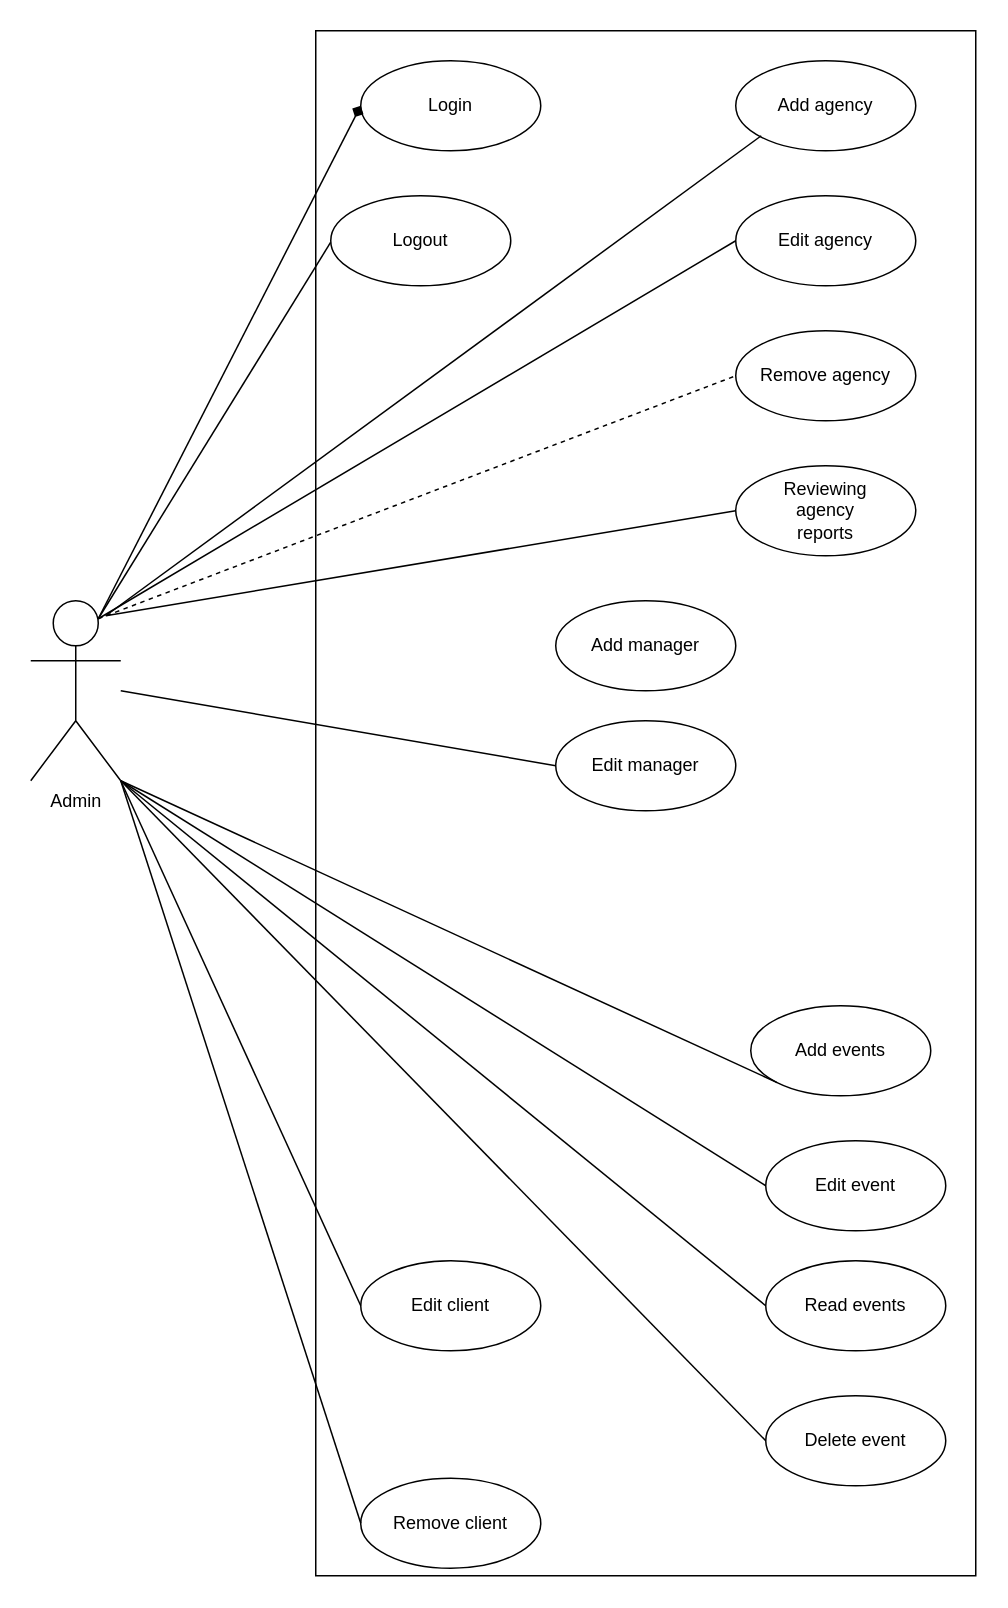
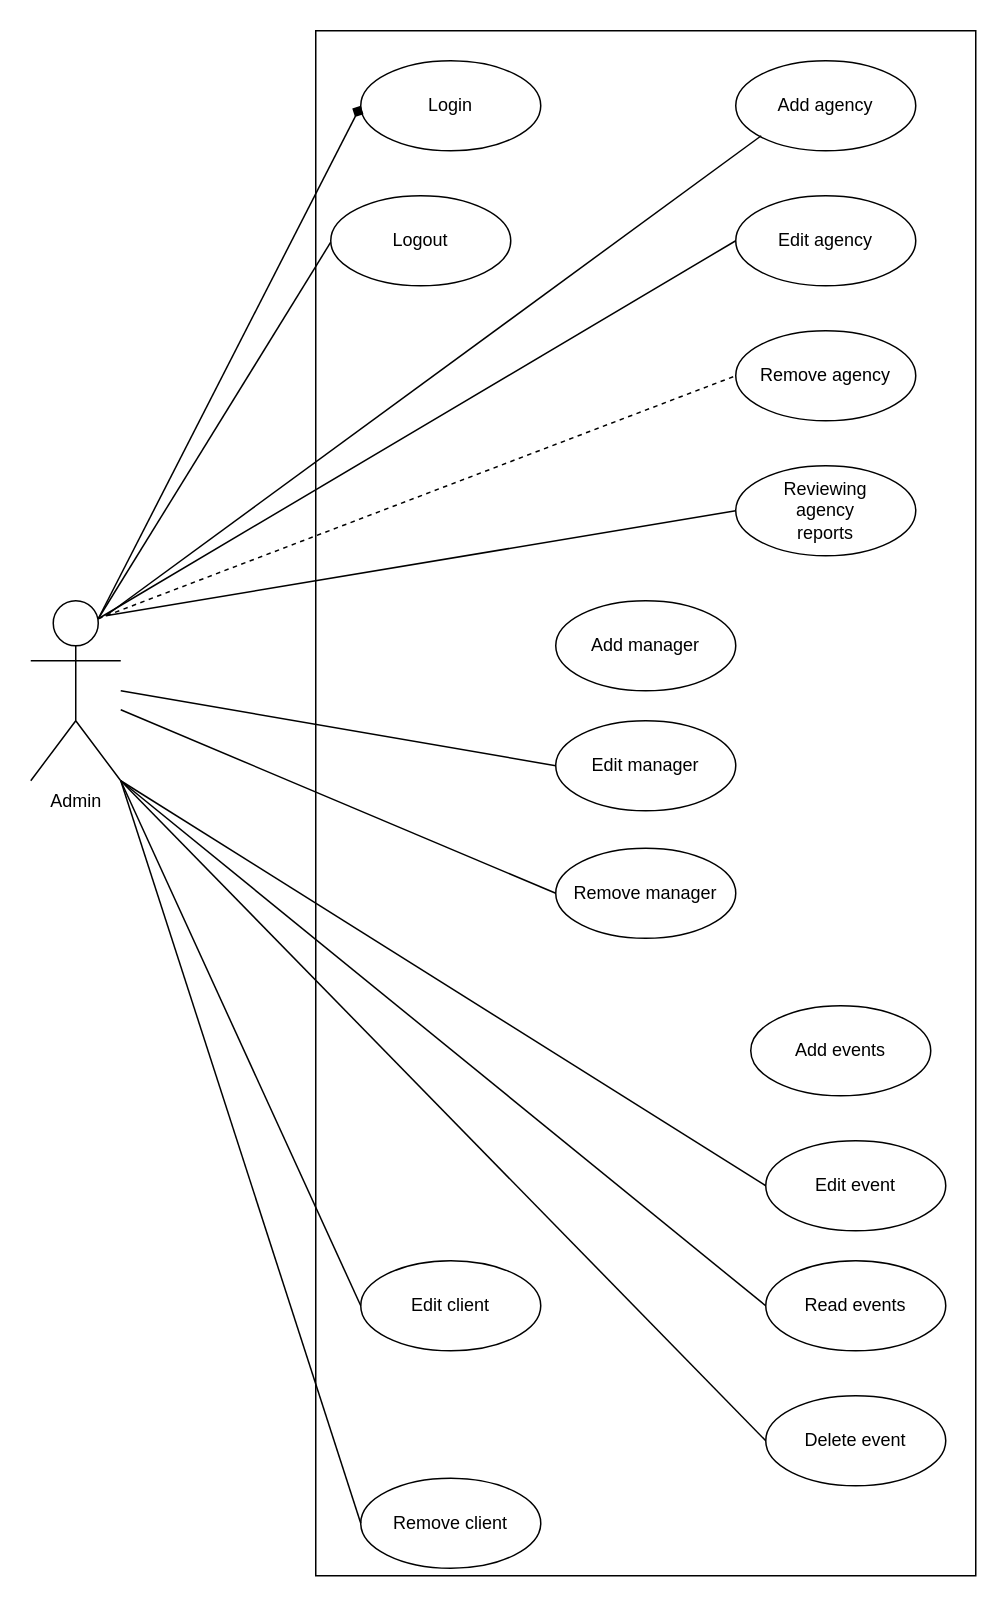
  <mxCell id="0" />
  <mxCell id="1" parent="0" />
  <mxCell id="2" value="" style="rounded=0;whiteSpace=wrap;html=1;" parent="1" vertex="1"><mxGeometry x="210" y="20" width="440" height="1030" as="geometry" /></mxCell>
  <mxCell id="3" value="Admin" style="shape=umlActor;verticalLabelPosition=bottom;verticalAlign=top;html=1;outlineConnect=0;" parent="1" vertex="1"><mxGeometry x="20" y="400" width="60" height="120" as="geometry" /></mxCell>
  <mxCell id="4" value="Login" style="ellipse;whiteSpace=wrap;html=1;" parent="1" vertex="1"><mxGeometry x="240" y="40" width="120" height="60" as="geometry" /></mxCell>
  <mxCell id="5" value="Logout" style="ellipse;whiteSpace=wrap;html=1;" parent="1" vertex="1"><mxGeometry x="220" y="130" width="120" height="60" as="geometry" /></mxCell>
  <mxCell id="6" value="Reviewing &lt;br&gt;agency&lt;br&gt;reports" style="ellipse;whiteSpace=wrap;html=1;" parent="1" vertex="1"><mxGeometry x="490" y="310" width="120" height="60" as="geometry" /></mxCell>
  <mxCell id="7" value="Read events" style="ellipse;whiteSpace=wrap;html=1;" parent="1" vertex="1"><mxGeometry x="510" y="840" width="120" height="60" as="geometry" /></mxCell>
  <mxCell id="8" value="Add events" style="ellipse;whiteSpace=wrap;html=1;" parent="1" vertex="1"><mxGeometry x="500" y="670" width="120" height="60" as="geometry" /></mxCell>
  <mxCell id="9" value="Edit event" style="ellipse;whiteSpace=wrap;html=1;" parent="1" vertex="1"><mxGeometry x="510" y="760" width="120" height="60" as="geometry" /></mxCell>
  <mxCell id="10" value="Delete event" style="ellipse;whiteSpace=wrap;html=1;" parent="1" vertex="1"><mxGeometry x="510" y="930" width="120" height="60" as="geometry" /></mxCell>
  <mxCell id="11" value="" style="endArrow=diamond;html=1;entryX=0;entryY=0.5;entryDx=0;entryDy=0;exitX=0.75;exitY=0.1;exitDx=0;exitDy=0;exitPerimeter=0;" parent="1" source="3" target="4" edge="1"><mxGeometry width="50" height="50" relative="1" as="geometry"><mxPoint x="130" y="330" as="sourcePoint" /><mxPoint x="180" y="520" as="targetPoint" /></mxGeometry></mxCell>
  <mxCell id="12" value="" style="endArrow=none;html=1;exitX=0.75;exitY=0.1;exitDx=0;exitDy=0;exitPerimeter=0;entryX=-0.001;entryY=0.519;entryDx=0;entryDy=0;entryPerimeter=0;" parent="1" source="3" target="5" edge="1"><mxGeometry width="50" height="50" relative="1" as="geometry"><mxPoint x="130" y="330" as="sourcePoint" /><mxPoint x="245" y="160" as="targetPoint" /></mxGeometry></mxCell>
  <mxCell id="13" value="" style="endArrow=none;html=1;entryX=0;entryY=0.5;entryDx=0;entryDy=0;" parent="1" target="6" edge="1"><mxGeometry width="50" height="50" relative="1" as="geometry"><mxPoint x="70" y="410" as="sourcePoint" /><mxPoint x="180" y="490" as="targetPoint" /></mxGeometry></mxCell>
- <mxCell id="14" value="" style="endArrow=none;html=1;entryX=0;entryY=1;entryDx=0;entryDy=0;exitX=1;exitY=1;exitDx=0;exitDy=0;exitPerimeter=0;" parent="1" source="3" target="8" edge="1"><mxGeometry width="50" height="50" relative="1" as="geometry"><mxPoint x="130" y="330" as="sourcePoint" /><mxPoint x="390" y="400" as="targetPoint" /></mxGeometry></mxCell>
  <mxCell id="15" value="" style="endArrow=none;html=1;exitX=1;exitY=1;exitDx=0;exitDy=0;exitPerimeter=0;" parent="1" source="3" edge="1"><mxGeometry width="50" height="50" relative="1" as="geometry"><mxPoint x="130" y="330" as="sourcePoint" /><mxPoint x="510" y="870" as="targetPoint" /></mxGeometry></mxCell>
  <mxCell id="16" value="" style="endArrow=none;html=1;entryX=1;entryY=1;entryDx=0;entryDy=0;entryPerimeter=0;" parent="1" target="3" edge="1"><mxGeometry width="50" height="50" relative="1" as="geometry"><mxPoint x="510" y="790" as="sourcePoint" /><mxPoint x="130" y="330" as="targetPoint" /></mxGeometry></mxCell>
  <mxCell id="17" value="" style="endArrow=none;html=1;exitX=1;exitY=1;exitDx=0;exitDy=0;exitPerimeter=0;" parent="1" source="3" edge="1"><mxGeometry width="50" height="50" relative="1" as="geometry"><mxPoint x="50" y="550" as="sourcePoint" /><mxPoint x="510" y="960" as="targetPoint" /></mxGeometry></mxCell>
  <mxCell id="18" value="Add agency" style="ellipse;whiteSpace=wrap;html=1;" parent="1" vertex="1"><mxGeometry x="490" y="40" width="120" height="60" as="geometry" /></mxCell>
  <mxCell id="19" value="Edit agency" style="ellipse;whiteSpace=wrap;html=1;" parent="1" vertex="1"><mxGeometry x="490" y="130" width="120" height="60" as="geometry" /></mxCell>
  <mxCell id="20" value="Remove agency" style="ellipse;whiteSpace=wrap;html=1;" parent="1" vertex="1"><mxGeometry x="490" y="220" width="120" height="60" as="geometry" /></mxCell>
  <mxCell id="21" value="Add manager" style="ellipse;whiteSpace=wrap;html=1;" parent="1" vertex="1"><mxGeometry x="370" y="400" width="120" height="60" as="geometry" /></mxCell>
  <mxCell id="22" value="Edit manager" style="ellipse;whiteSpace=wrap;html=1;" parent="1" vertex="1"><mxGeometry x="370" y="480" width="120" height="60" as="geometry" /></mxCell>
+ <mxCell id="23" value="Remove manager" style="ellipse;whiteSpace=wrap;html=1;" parent="1" vertex="1"><mxGeometry x="370" y="565" width="120" height="60" as="geometry" /></mxCell>
  <mxCell id="24" value="Edit client" style="ellipse;whiteSpace=wrap;html=1;" parent="1" vertex="1"><mxGeometry x="240" y="840" width="120" height="60" as="geometry" /></mxCell>
  <mxCell id="25" value="Remove client" style="ellipse;whiteSpace=wrap;html=1;" parent="1" vertex="1"><mxGeometry x="240" y="985" width="120" height="60" as="geometry" /></mxCell>
  <mxCell id="26" value="" style="endArrow=none;html=1;" parent="1" edge="1"><mxGeometry width="50" height="50" relative="1" as="geometry"><mxPoint x="70" y="410" as="sourcePoint" /><mxPoint x="507" y="90" as="targetPoint" /></mxGeometry></mxCell>
  <mxCell id="27" value="" style="endArrow=none;html=1;entryX=0;entryY=0.5;entryDx=0;entryDy=0;exitX=0.75;exitY=0.1;exitDx=0;exitDy=0;exitPerimeter=0;" parent="1" source="3" target="19" edge="1"><mxGeometry width="50" height="50" relative="1" as="geometry"><mxPoint x="130" y="330" as="sourcePoint" /><mxPoint x="460" y="400" as="targetPoint" /></mxGeometry></mxCell>
  <mxCell id="28" value="" style="endArrow=none;html=1;entryX=0;entryY=0.5;entryDx=0;entryDy=0;exitX=0.75;exitY=0.1;exitDx=0;exitDy=0;exitPerimeter=0;dashed=1;" parent="1" source="3" target="20" edge="1"><mxGeometry width="50" height="50" relative="1" as="geometry"><mxPoint x="130" y="330" as="sourcePoint" /><mxPoint x="570" y="640" as="targetPoint" /></mxGeometry></mxCell>
+ <mxCell id="29" value="" style="endArrow=none;html=1;exitX=0;exitY=0.5;exitDx=0;exitDy=0;" parent="1" source="23" target="3" edge="1"><mxGeometry width="50" height="50" relative="1" as="geometry"><mxPoint x="80" y="620" as="sourcePoint" /><mxPoint x="130" y="330" as="targetPoint" /></mxGeometry></mxCell>
  <mxCell id="30" value="" style="endArrow=none;html=1;entryX=0;entryY=0.5;entryDx=0;entryDy=0;" parent="1" target="22" edge="1"><mxGeometry width="50" height="50" relative="1" as="geometry"><mxPoint x="80" y="460" as="sourcePoint" /><mxPoint x="470" y="830" as="targetPoint" /></mxGeometry></mxCell>
  <mxCell id="31" value="" style="endArrow=none;html=1;entryX=0;entryY=0.5;entryDx=0;entryDy=0;exitX=1;exitY=1;exitDx=0;exitDy=0;exitPerimeter=0;" parent="1" source="3" target="24" edge="1"><mxGeometry width="50" height="50" relative="1" as="geometry"><mxPoint x="70" y="570" as="sourcePoint" /><mxPoint x="110" y="820" as="targetPoint" /></mxGeometry></mxCell>
  <mxCell id="32" value="" style="endArrow=none;html=1;entryX=0;entryY=0.5;entryDx=0;entryDy=0;exitX=1;exitY=1;exitDx=0;exitDy=0;exitPerimeter=0;" parent="1" source="3" target="25" edge="1"><mxGeometry width="50" height="50" relative="1" as="geometry"><mxPoint x="40" y="570" as="sourcePoint" /><mxPoint x="170" y="800" as="targetPoint" /></mxGeometry></mxCell>
